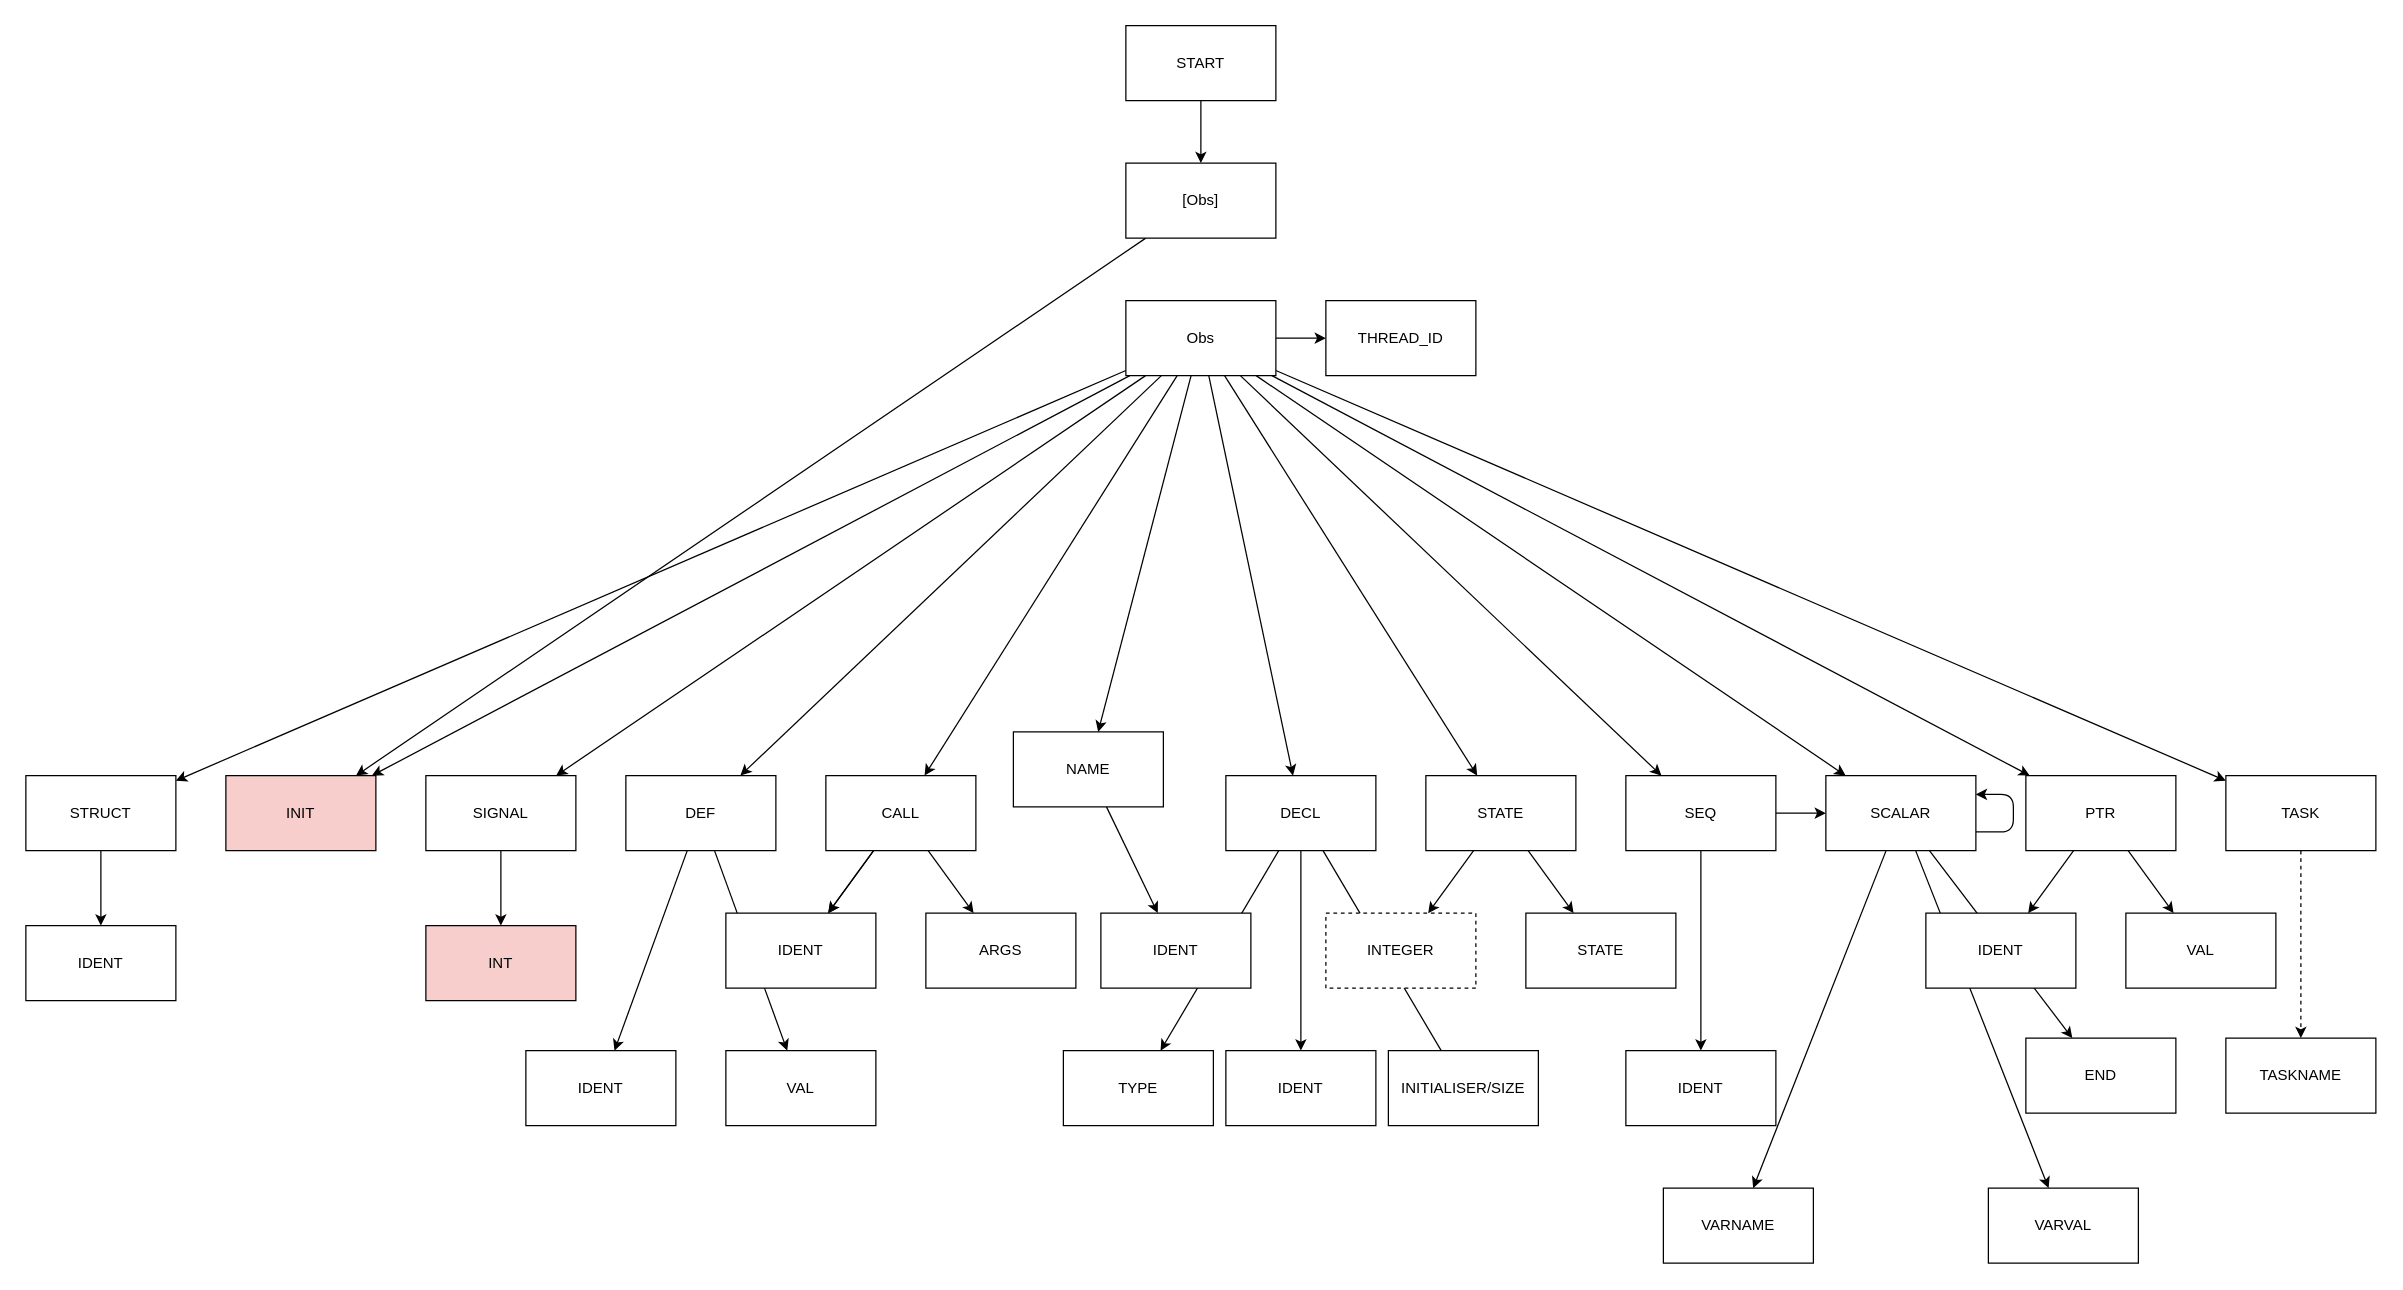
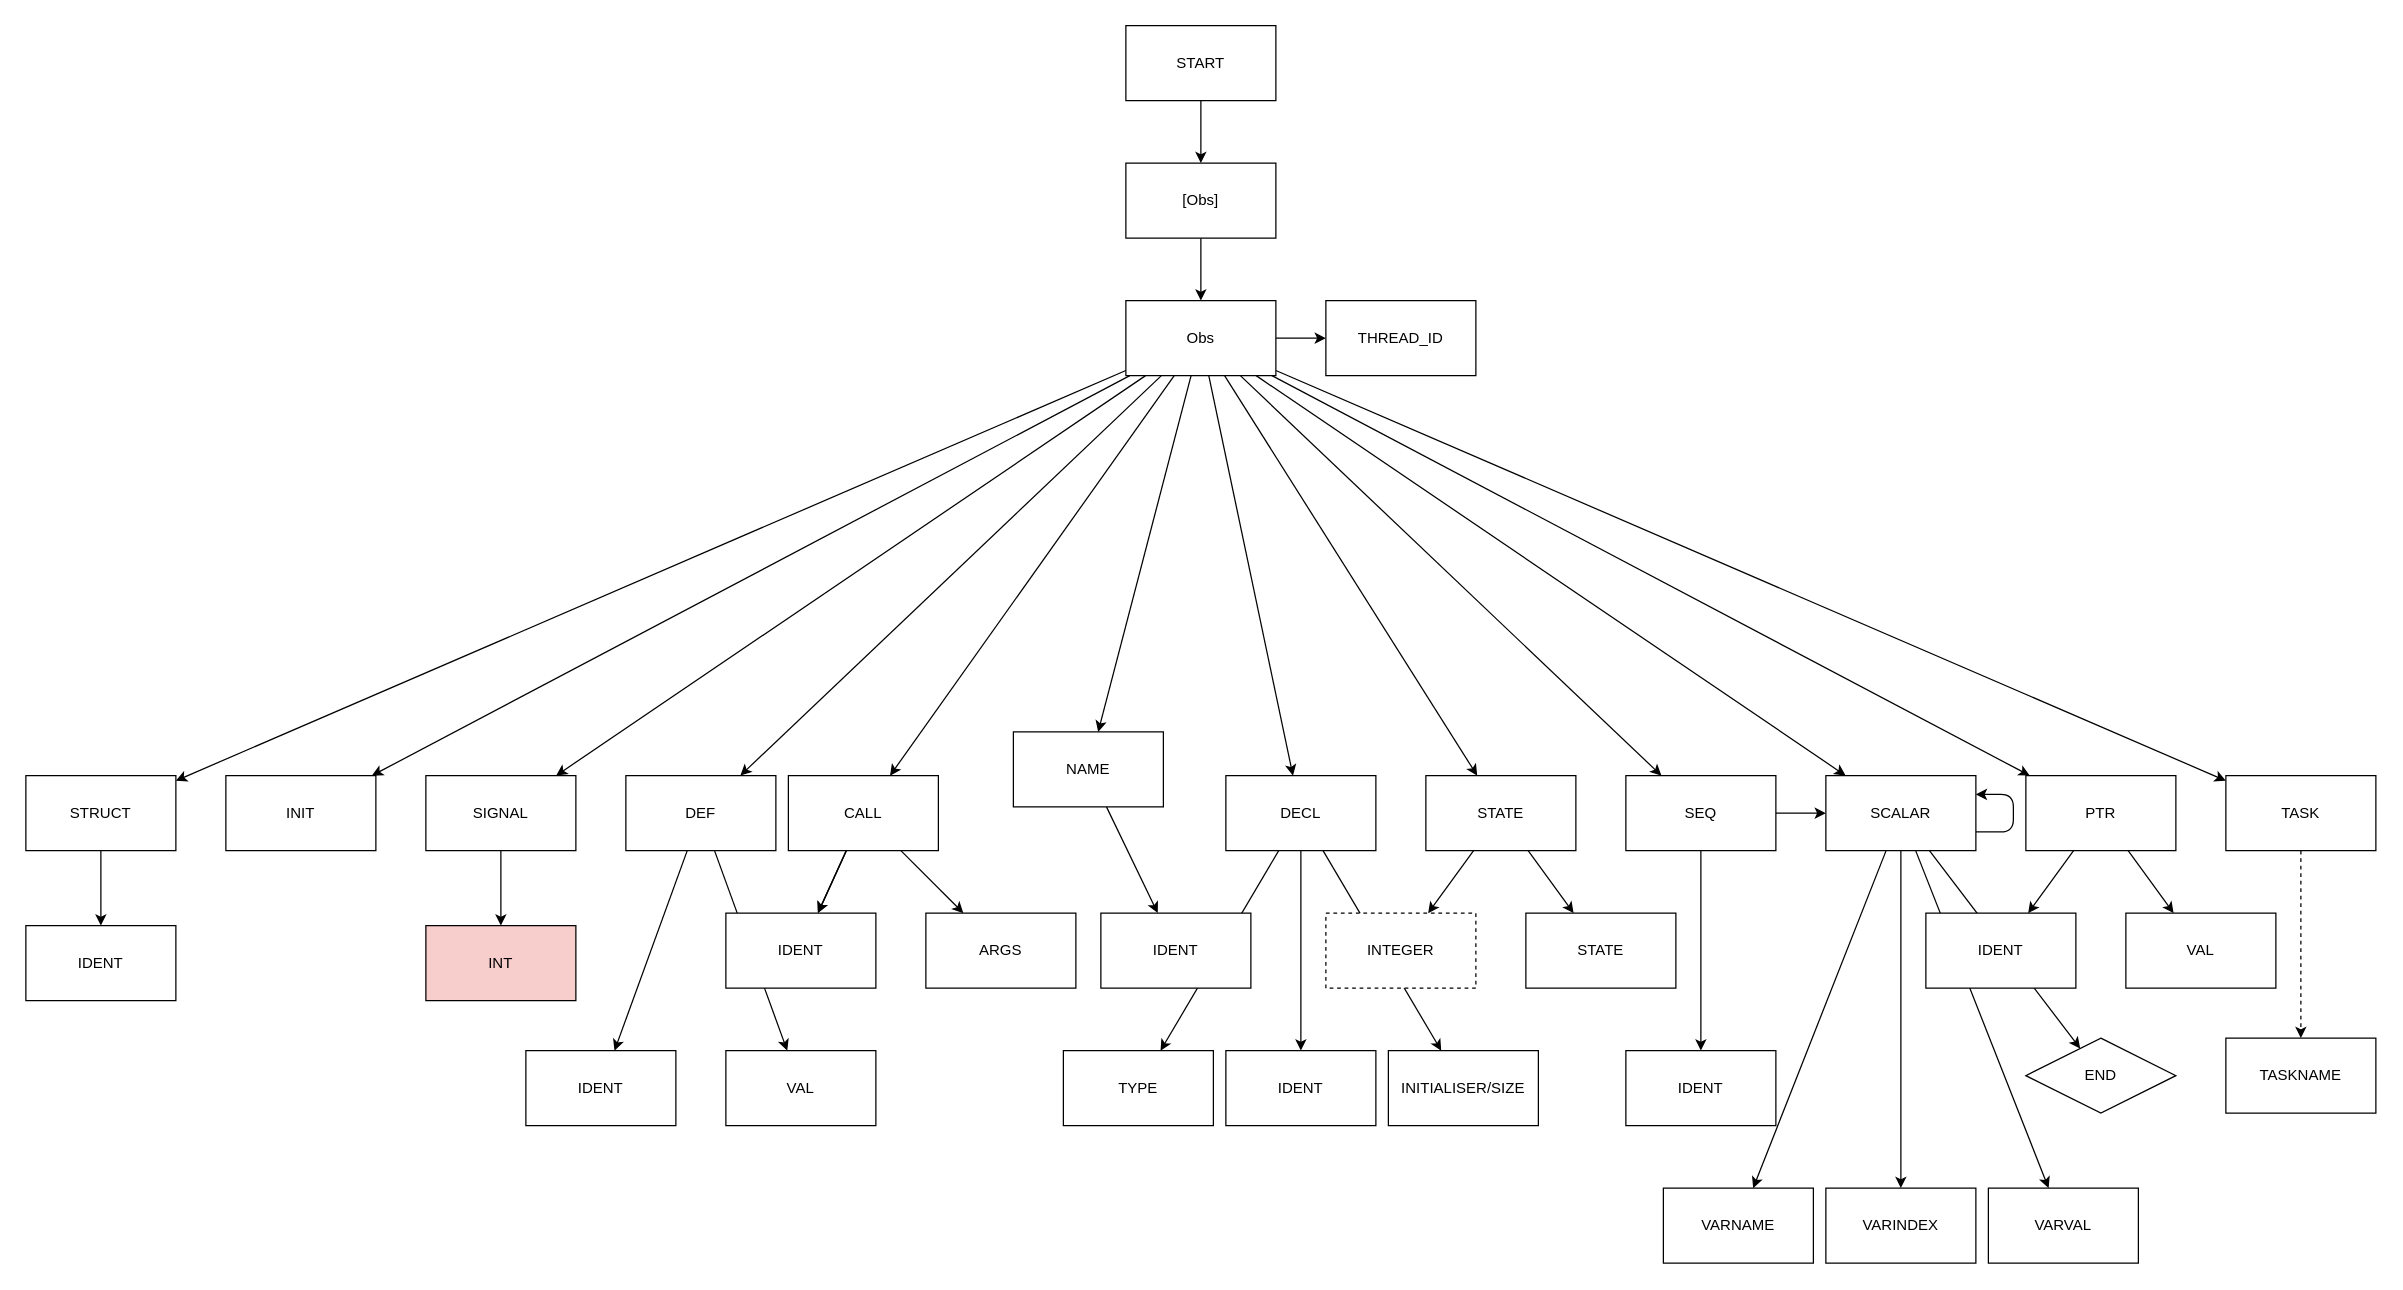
  <mxCell id="0" />
  <mxCell id="1" parent="0" />
  <mxCell id="2" style="edgeStyle=none;html=1;" edge="1" parent="1" source="15" target="50"><mxGeometry relative="1" as="geometry" /></mxCell>
  <mxCell id="3" style="edgeStyle=none;html=1;" edge="1" parent="1" source="15" target="48"><mxGeometry relative="1" as="geometry" /></mxCell>
  <mxCell id="4" style="edgeStyle=none;html=1;" edge="1" parent="1" source="15" target="47"><mxGeometry relative="1" as="geometry" /></mxCell>
  <mxCell id="5" style="edgeStyle=none;html=1;" edge="1" parent="1" source="15" target="45"><mxGeometry relative="1" as="geometry" /></mxCell>
  <mxCell id="6" style="edgeStyle=none;html=1;" edge="1" parent="1" source="15" target="42"><mxGeometry relative="1" as="geometry" /></mxCell>
  <mxCell id="7" style="edgeStyle=none;html=1;" edge="1" parent="1" source="15" target="36"><mxGeometry relative="1" as="geometry" /></mxCell>
  <mxCell id="8" style="edgeStyle=none;html=1;" edge="1" parent="1" source="15" target="26"><mxGeometry relative="1" as="geometry" /></mxCell>
  <mxCell id="9" style="edgeStyle=none;html=1;" edge="1" parent="1" source="15" target="20"><mxGeometry relative="1" as="geometry" /></mxCell>
  <mxCell id="10" style="edgeStyle=none;html=1;" edge="1" parent="1" source="15" target="18"><mxGeometry relative="1" as="geometry" /></mxCell>
  <mxCell id="11" style="edgeStyle=none;html=1;" edge="1" parent="1" source="15" target="23"><mxGeometry relative="1" as="geometry" /></mxCell>
  <mxCell id="12" style="edgeStyle=none;html=1;" edge="1" parent="1" source="15" target="32"><mxGeometry relative="1" as="geometry" /></mxCell>
  <mxCell id="13" style="edgeStyle=none;html=1;" edge="1" parent="1" source="15" target="38"><mxGeometry relative="1" as="geometry" /></mxCell>
  <mxCell id="14" style="edgeStyle=none;html=1;" edge="1" parent="1" source="15" target="67"><mxGeometry relative="1" as="geometry" /></mxCell>
  <mxCell id="15" value="Obs" style="rounded=0;whiteSpace=wrap;html=1;" vertex="1" parent="1"><mxGeometry x="900" y="240" width="120" height="60" as="geometry" /></mxCell>
  <mxCell id="16" style="edgeStyle=none;html=1;" edge="1" parent="1" source="18" target="66"><mxGeometry relative="1" as="geometry" /></mxCell>
  <mxCell id="17" style="edgeStyle=none;html=1;" edge="1" parent="1" source="18" target="32"><mxGeometry relative="1" as="geometry" /></mxCell>
  <mxCell id="18" value="SEQ" style="rounded=0;whiteSpace=wrap;html=1;" vertex="1" parent="1"><mxGeometry x="1300" y="620" width="120" height="60" as="geometry" /></mxCell>
  <mxCell id="19" style="edgeStyle=none;html=1;" edge="1" parent="1" source="20" target="75"><mxGeometry relative="1" as="geometry" /></mxCell>
  <mxCell id="20" value="STRUCT" style="rounded=0;whiteSpace=wrap;html=1;" vertex="1" parent="1"><mxGeometry x="20" y="620" width="120" height="60" as="geometry" /></mxCell>
  <mxCell id="21" style="edgeStyle=none;html=1;" edge="1" parent="1" source="23" target="68"><mxGeometry relative="1" as="geometry" /></mxCell>
  <mxCell id="22" style="edgeStyle=none;html=1;" edge="1" parent="1" source="23" target="69"><mxGeometry relative="1" as="geometry" /></mxCell>
  <mxCell id="23" value="PTR" style="rounded=0;whiteSpace=wrap;html=1;" vertex="1" parent="1"><mxGeometry x="1620" y="620" width="120" height="60" as="geometry" /></mxCell>
  <mxCell id="24" style="edgeStyle=none;html=1;" edge="1" parent="1" source="26" target="64"><mxGeometry relative="1" as="geometry" /></mxCell>
  <mxCell id="25" style="edgeStyle=none;html=1;" edge="1" parent="1" source="26" target="65"><mxGeometry relative="1" as="geometry" /></mxCell>
  <mxCell id="26" value="STATE" style="rounded=0;whiteSpace=wrap;html=1;" vertex="1" parent="1"><mxGeometry x="1140" y="620" width="120" height="60" as="geometry" /></mxCell>
+ <mxCell id="27" style="edgeStyle=none;html=1;" edge="1" parent="1" source="32" target="71"><mxGeometry relative="1" as="geometry" /></mxCell>
  <mxCell id="28" style="edgeStyle=none;html=1;" edge="1" parent="1" source="32" target="72"><mxGeometry relative="1" as="geometry" /></mxCell>
  <mxCell id="29" style="edgeStyle=none;html=1;" edge="1" parent="1" source="32" target="73"><mxGeometry relative="1" as="geometry" /></mxCell>
  <mxCell id="30" style="edgeStyle=none;html=1;exitX=1;exitY=0.75;exitDx=0;exitDy=0;entryX=1;entryY=0.25;entryDx=0;entryDy=0;" edge="1" parent="1" source="32" target="32"><mxGeometry relative="1" as="geometry"><mxPoint x="1610" y="630" as="targetPoint" /><Array as="points"><mxPoint x="1610" y="665" /><mxPoint x="1610" y="635" /></Array></mxGeometry></mxCell>
  <mxCell id="31" style="edgeStyle=none;html=1;" edge="1" parent="1" source="32" target="74"><mxGeometry relative="1" as="geometry" /></mxCell>
  <mxCell id="32" value="SCALAR" style="rounded=0;whiteSpace=wrap;html=1;" vertex="1" parent="1"><mxGeometry x="1460" y="620" width="120" height="60" as="geometry" /></mxCell>
  <mxCell id="33" style="edgeStyle=none;html=1;" edge="1" parent="1" source="36" target="62"><mxGeometry relative="1" as="geometry" /></mxCell>
  <mxCell id="34" value="" style="edgeStyle=none;html=1;" edge="1" parent="1" source="36" target="63"><mxGeometry relative="1" as="geometry" /></mxCell>
  <mxCell id="35" style="edgeStyle=none;html=1;" edge="1" parent="1" source="36" target="63"><mxGeometry relative="1" as="geometry" /></mxCell>
- <mxCell id="36" value="CALL" style="rounded=0;whiteSpace=wrap;html=1;" vertex="1" parent="1"><mxGeometry x="660" y="620" width="120" height="60" as="geometry" /></mxCell>
+ <mxCell id="36" value="CALL" style="rounded=0;whiteSpace=wrap;html=1;" vertex="1" parent="1"><mxGeometry x="630" y="620" width="120" height="60" as="geometry" /></mxCell>
  <mxCell id="37" style="edgeStyle=none;html=1;dashed=1;" edge="1" parent="1" source="38" target="70"><mxGeometry relative="1" as="geometry" /></mxCell>
  <mxCell id="38" value="TASK" style="rounded=0;whiteSpace=wrap;html=1;" vertex="1" parent="1"><mxGeometry x="1780" y="620" width="120" height="60" as="geometry" /></mxCell>
  <mxCell id="39" style="edgeStyle=none;html=1;" edge="1" parent="1" source="42" target="59"><mxGeometry relative="1" as="geometry" /></mxCell>
  <mxCell id="40" style="edgeStyle=none;html=1;" edge="1" parent="1" source="42" target="60"><mxGeometry relative="1" as="geometry" /></mxCell>
- <mxCell id="41" style="edgeStyle=none;html=1;endArrow=none;" edge="1" parent="1" source="42" target="61"><mxGeometry relative="1" as="geometry" /></mxCell>
+ <mxCell id="41" style="edgeStyle=none;html=1;" edge="1" parent="1" source="42" target="61"><mxGeometry relative="1" as="geometry" /></mxCell>
  <mxCell id="42" value="DECL" style="rounded=0;whiteSpace=wrap;html=1;" vertex="1" parent="1"><mxGeometry x="980" y="620" width="120" height="60" as="geometry" /></mxCell>
  <mxCell id="43" style="edgeStyle=none;html=1;" edge="1" parent="1" source="45" target="57"><mxGeometry relative="1" as="geometry" /></mxCell>
  <mxCell id="44" style="edgeStyle=none;html=1;" edge="1" parent="1" source="45" target="58"><mxGeometry relative="1" as="geometry" /></mxCell>
  <mxCell id="45" value="DEF" style="rounded=0;whiteSpace=wrap;html=1;" vertex="1" parent="1"><mxGeometry x="500" y="620" width="120" height="60" as="geometry" /></mxCell>
  <mxCell id="46" style="edgeStyle=none;html=1;" edge="1" parent="1" source="47" target="56"><mxGeometry relative="1" as="geometry" /></mxCell>
  <mxCell id="47" value="SIGNAL" style="rounded=0;whiteSpace=wrap;html=1;" vertex="1" parent="1"><mxGeometry x="340" y="620" width="120" height="60" as="geometry" /></mxCell>
- <mxCell id="48" value="INIT" style="rounded=0;whiteSpace=wrap;html=1;fillColor=#f8cecc;" vertex="1" parent="1"><mxGeometry x="180" y="620" width="120" height="60" as="geometry" /></mxCell>
+ <mxCell id="48" value="INIT" style="rounded=0;whiteSpace=wrap;html=1;" vertex="1" parent="1"><mxGeometry x="180" y="620" width="120" height="60" as="geometry" /></mxCell>
  <mxCell id="49" style="edgeStyle=none;html=1;" edge="1" parent="1" source="50" target="55"><mxGeometry relative="1" as="geometry" /></mxCell>
  <mxCell id="50" value="NAME" style="rounded=0;whiteSpace=wrap;html=1;" vertex="1" parent="1"><mxGeometry x="810" y="585" width="120" height="60" as="geometry" /></mxCell>
- <mxCell id="51" style="edgeStyle=none;html=1;" edge="1" parent="1" source="52" target="48"><mxGeometry relative="1" as="geometry" /></mxCell>
+ <mxCell id="51" style="edgeStyle=none;html=1;" edge="1" parent="1" source="52" target="15"><mxGeometry relative="1" as="geometry" /></mxCell>
  <mxCell id="52" value="[Obs]" style="rounded=0;whiteSpace=wrap;html=1;" vertex="1" parent="1"><mxGeometry x="900" y="130" width="120" height="60" as="geometry" /></mxCell>
  <mxCell id="53" style="edgeStyle=none;html=1;" edge="1" parent="1" source="54" target="52"><mxGeometry relative="1" as="geometry" /></mxCell>
  <mxCell id="54" value="START" style="rounded=0;whiteSpace=wrap;html=1;" vertex="1" parent="1"><mxGeometry x="900" y="20" width="120" height="60" as="geometry" /></mxCell>
  <mxCell id="55" value="IDENT" style="rounded=0;whiteSpace=wrap;html=1;" vertex="1" parent="1"><mxGeometry x="880" y="730" width="120" height="60" as="geometry" /></mxCell>
  <mxCell id="56" value="INT" style="rounded=0;whiteSpace=wrap;html=1;fillColor=#f8cecc;" vertex="1" parent="1"><mxGeometry x="340" y="740" width="120" height="60" as="geometry" /></mxCell>
  <mxCell id="57" value="IDENT" style="rounded=0;whiteSpace=wrap;html=1;" vertex="1" parent="1"><mxGeometry x="420" y="840" width="120" height="60" as="geometry" /></mxCell>
  <mxCell id="58" value="VAL" style="rounded=0;whiteSpace=wrap;html=1;" vertex="1" parent="1"><mxGeometry x="580" y="840" width="120" height="60" as="geometry" /></mxCell>
  <mxCell id="59" value="TYPE" style="rounded=0;whiteSpace=wrap;html=1;" vertex="1" parent="1"><mxGeometry x="850" y="840" width="120" height="60" as="geometry" /></mxCell>
  <mxCell id="60" value="IDENT" style="rounded=0;whiteSpace=wrap;html=1;" vertex="1" parent="1"><mxGeometry x="980" y="840" width="120" height="60" as="geometry" /></mxCell>
  <mxCell id="61" value="INITIALISER/SIZE" style="rounded=0;whiteSpace=wrap;html=1;" vertex="1" parent="1"><mxGeometry x="1110" y="840" width="120" height="60" as="geometry" /></mxCell>
  <mxCell id="62" value="ARGS" style="rounded=0;whiteSpace=wrap;html=1;" vertex="1" parent="1"><mxGeometry x="740" y="730" width="120" height="60" as="geometry" /></mxCell>
  <mxCell id="63" value="IDENT" style="rounded=0;whiteSpace=wrap;html=1;" vertex="1" parent="1"><mxGeometry x="580" y="730" width="120" height="60" as="geometry" /></mxCell>
  <mxCell id="64" value="INTEGER" style="rounded=0;whiteSpace=wrap;html=1;dashed=1;" vertex="1" parent="1"><mxGeometry x="1060" y="730" width="120" height="60" as="geometry" /></mxCell>
  <mxCell id="65" value="STATE" style="rounded=0;whiteSpace=wrap;html=1;" vertex="1" parent="1"><mxGeometry x="1220" y="730" width="120" height="60" as="geometry" /></mxCell>
  <mxCell id="66" value="IDENT" style="rounded=0;whiteSpace=wrap;html=1;" vertex="1" parent="1"><mxGeometry x="1300" y="840" width="120" height="60" as="geometry" /></mxCell>
  <mxCell id="67" value="THREAD_ID" style="rounded=0;whiteSpace=wrap;html=1;" vertex="1" parent="1"><mxGeometry x="1060" y="240" width="120" height="60" as="geometry" /></mxCell>
  <mxCell id="68" value="IDENT" style="rounded=0;whiteSpace=wrap;html=1;" vertex="1" parent="1"><mxGeometry x="1540" y="730" width="120" height="60" as="geometry" /></mxCell>
  <mxCell id="69" value="VAL" style="rounded=0;whiteSpace=wrap;html=1;" vertex="1" parent="1"><mxGeometry x="1700" y="730" width="120" height="60" as="geometry" /></mxCell>
  <mxCell id="70" value="TASKNAME" style="rounded=0;whiteSpace=wrap;html=1;" vertex="1" parent="1"><mxGeometry x="1780" y="830" width="120" height="60" as="geometry" /></mxCell>
+ <mxCell id="71" value="VARINDEX" style="rounded=0;whiteSpace=wrap;html=1;" vertex="1" parent="1"><mxGeometry x="1460" y="950" width="120" height="60" as="geometry" /></mxCell>
  <mxCell id="72" value="VARNAME" style="rounded=0;whiteSpace=wrap;html=1;" vertex="1" parent="1"><mxGeometry x="1330" y="950" width="120" height="60" as="geometry" /></mxCell>
  <mxCell id="73" value="VARVAL" style="rounded=0;whiteSpace=wrap;html=1;" vertex="1" parent="1"><mxGeometry x="1590" y="950" width="120" height="60" as="geometry" /></mxCell>
- <mxCell id="74" value="END" style="rounded=0;whiteSpace=wrap;html=1;" vertex="1" parent="1"><mxGeometry x="1620" y="830" width="120" height="60" as="geometry" /></mxCell>
+ <mxCell id="74" value="END" style="rhombus;whiteSpace=wrap;html=1;" vertex="1" parent="1"><mxGeometry x="1620" y="830" width="120" height="60" as="geometry" /></mxCell>
  <mxCell id="75" value="IDENT" style="rounded=0;whiteSpace=wrap;html=1;" vertex="1" parent="1"><mxGeometry x="20" y="740" width="120" height="60" as="geometry" /></mxCell>
